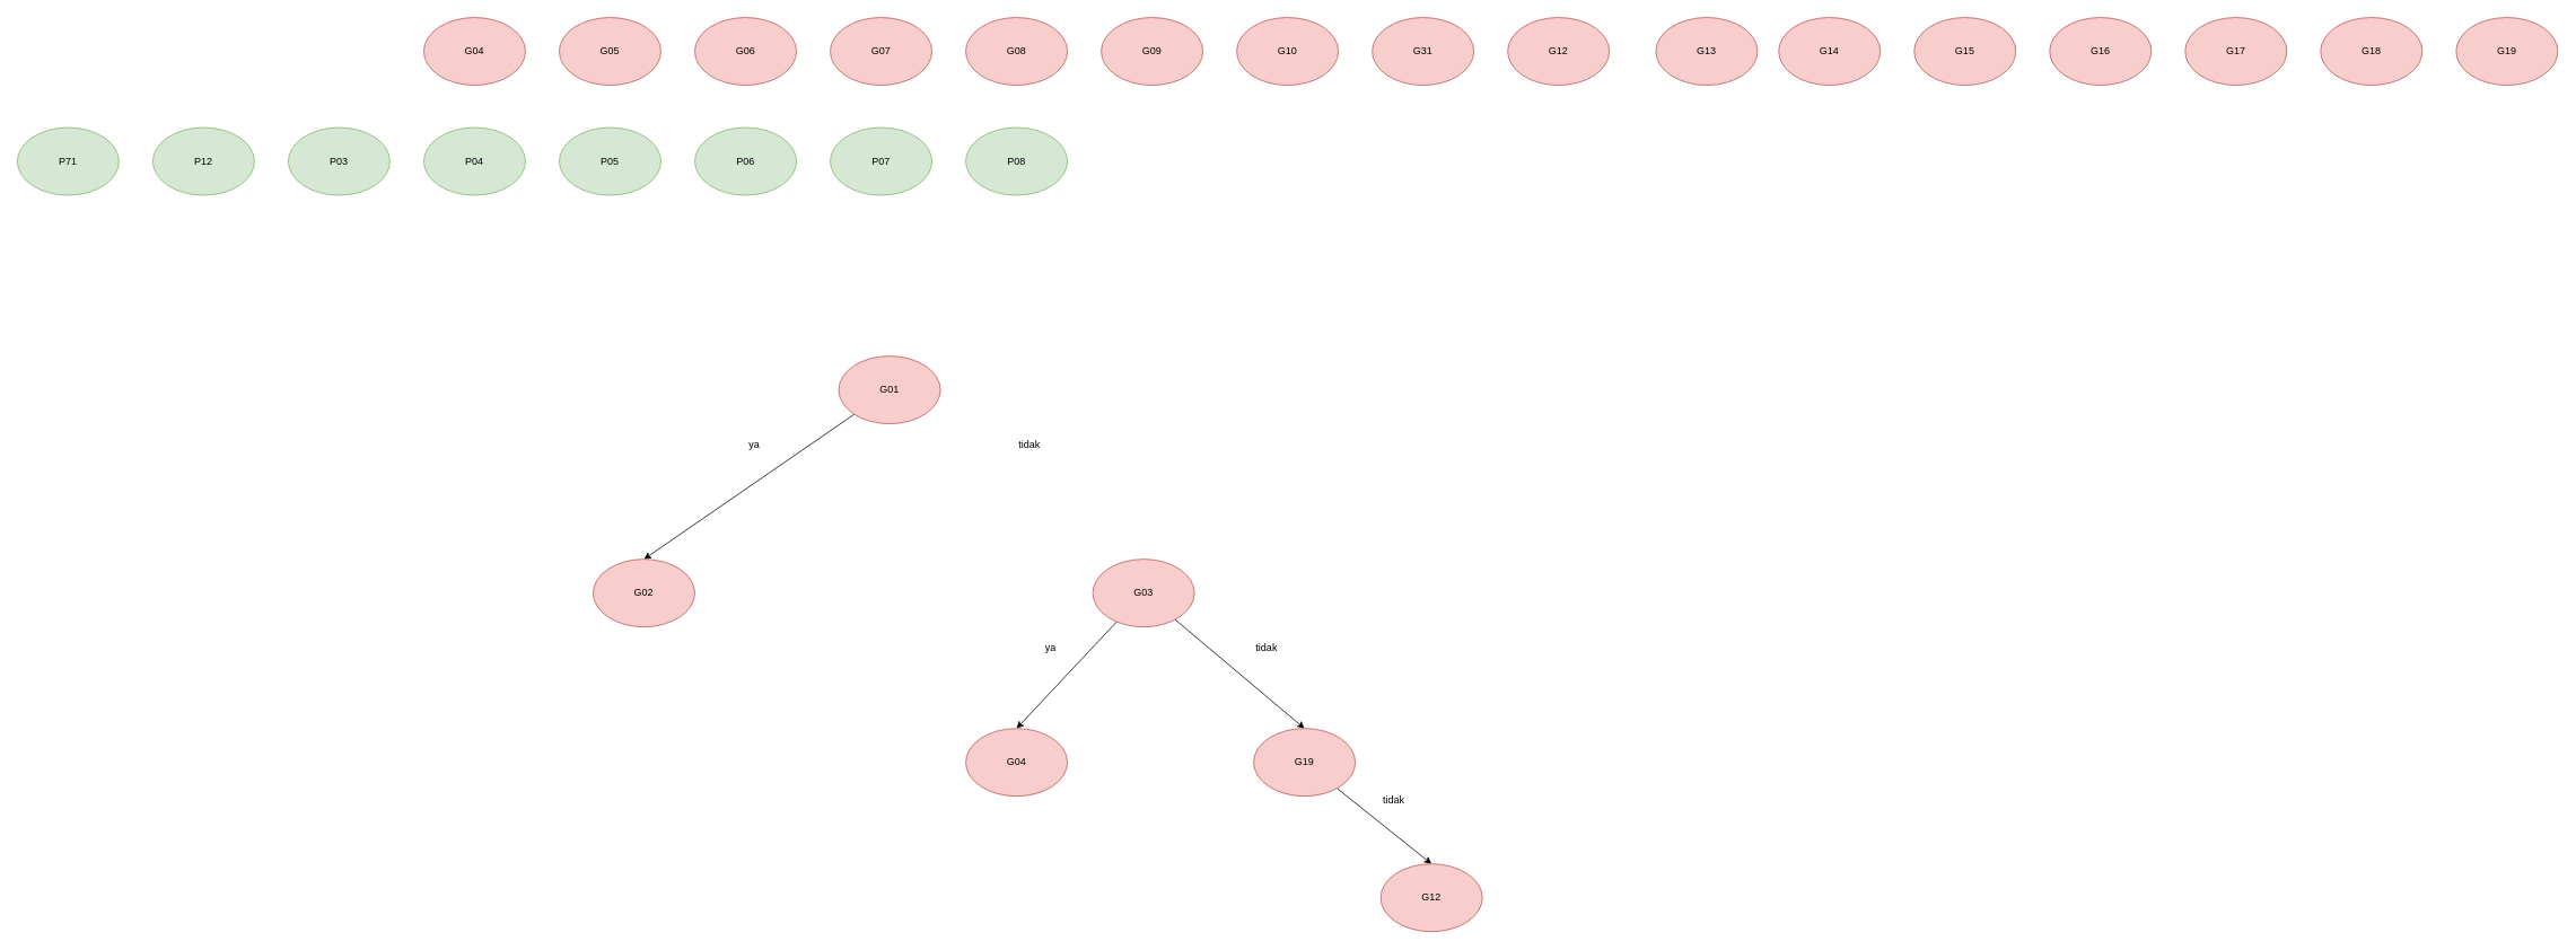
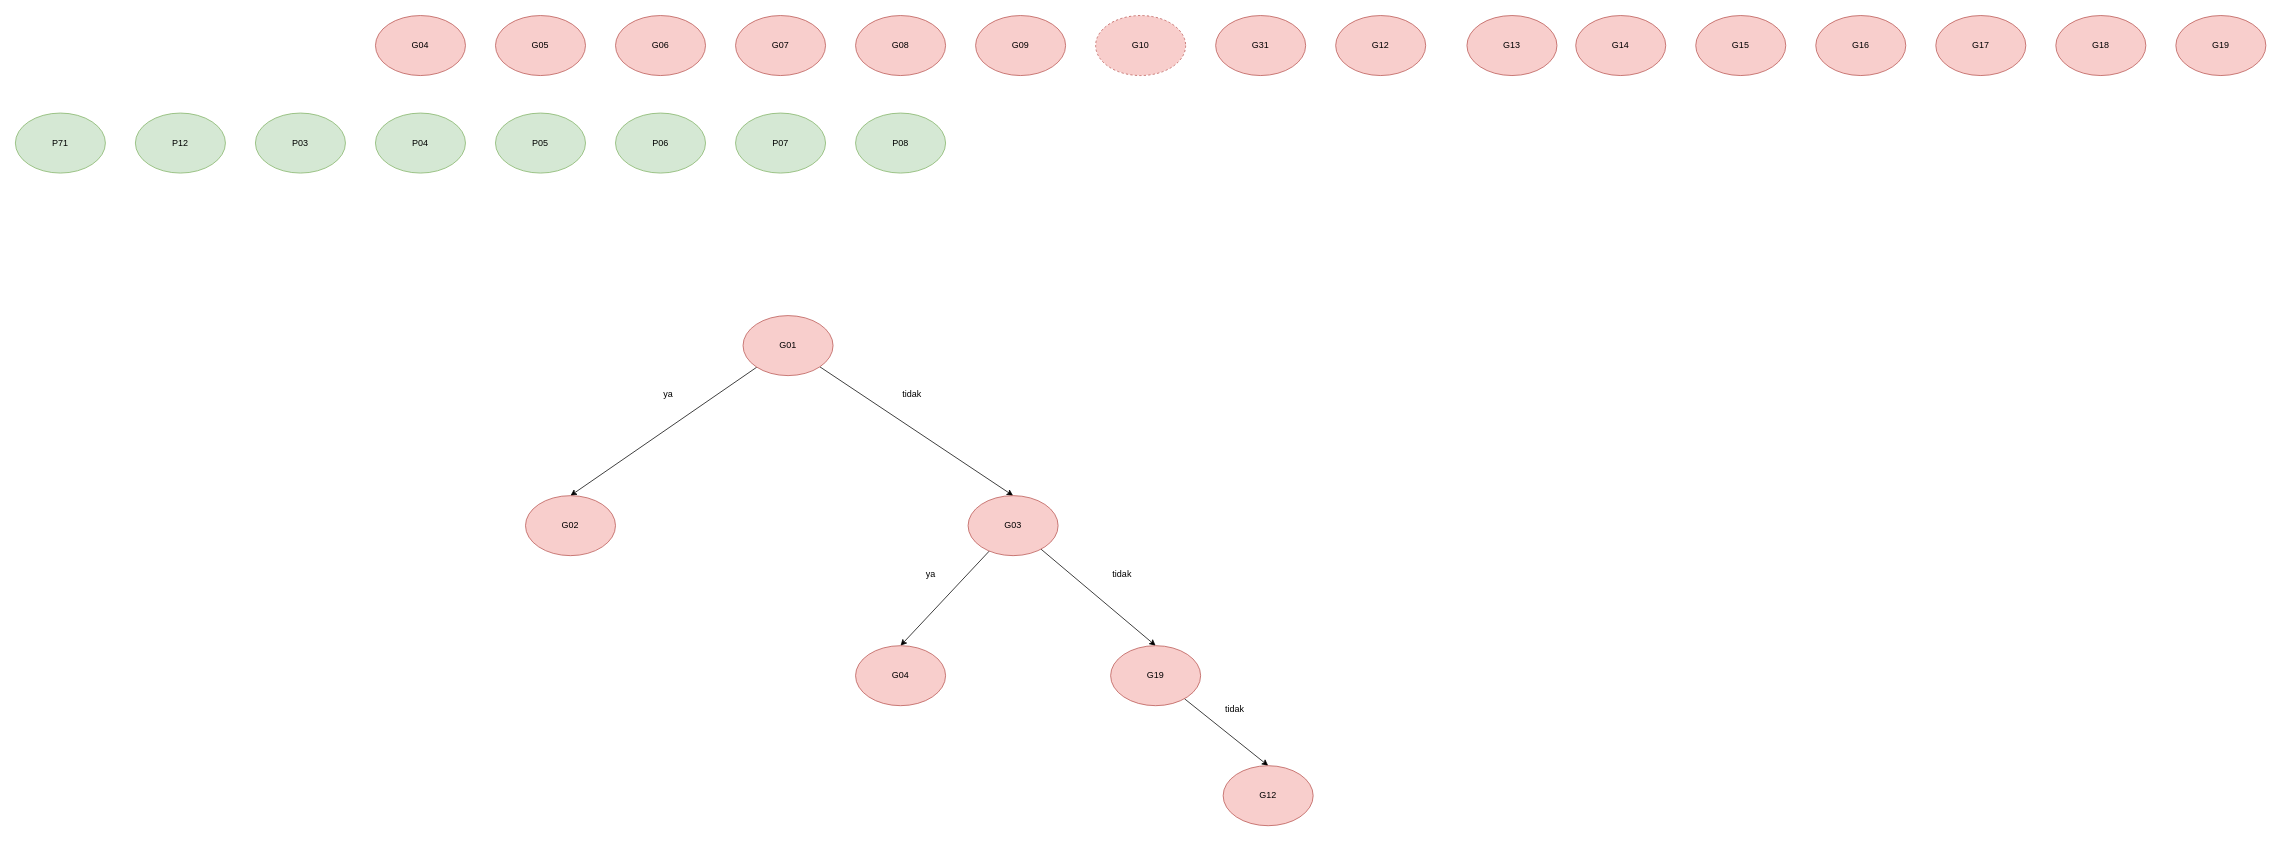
  <mxCell id="0" />
  <mxCell id="1" parent="0" />
  <mxCell id="2" style="edgeStyle=none;rounded=0;orthogonalLoop=1;jettySize=auto;html=1;entryX=0.5;entryY=0;entryDx=0;entryDy=0;" edge="1" parent="1" source="4" target="5"><mxGeometry relative="1" as="geometry" /></mxCell>
+ <mxCell id="3" style="edgeStyle=none;rounded=0;orthogonalLoop=1;jettySize=auto;html=1;entryX=0.5;entryY=0;entryDx=0;entryDy=0;" edge="1" parent="1" source="4" target="8"><mxGeometry relative="1" as="geometry" /></mxCell>
  <mxCell id="4" value="G01" style="ellipse;whiteSpace=wrap;html=1;fillColor=#f8cecc;strokeColor=#b85450;" vertex="1" parent="1"><mxGeometry x="990" y="420" width="120" height="80" as="geometry" /></mxCell>
  <mxCell id="5" value="G02" style="ellipse;whiteSpace=wrap;html=1;fillColor=#f8cecc;strokeColor=#b85450;" vertex="1" parent="1"><mxGeometry x="700" y="660" width="120" height="80" as="geometry" /></mxCell>
  <mxCell id="6" style="edgeStyle=none;rounded=0;orthogonalLoop=1;jettySize=auto;html=1;entryX=0.5;entryY=0;entryDx=0;entryDy=0;" edge="1" parent="1" source="8" target="35"><mxGeometry relative="1" as="geometry" /></mxCell>
  <mxCell id="7" style="edgeStyle=none;rounded=0;orthogonalLoop=1;jettySize=auto;html=1;entryX=0.5;entryY=0;entryDx=0;entryDy=0;" edge="1" parent="1" source="8" target="38"><mxGeometry relative="1" as="geometry" /></mxCell>
  <mxCell id="8" value="G03&lt;br&gt;" style="ellipse;whiteSpace=wrap;html=1;fillColor=#f8cecc;strokeColor=#b85450;" vertex="1" parent="1"><mxGeometry x="1290" y="660" width="120" height="80" as="geometry" /></mxCell>
  <mxCell id="9" value="G04" style="ellipse;whiteSpace=wrap;html=1;fillColor=#f8cecc;strokeColor=#b85450;" vertex="1" parent="1"><mxGeometry x="500" width="120" height="80" as="geometry" y="20" /></mxCell>
  <mxCell id="10" value="G05" style="ellipse;whiteSpace=wrap;html=1;fillColor=#f8cecc;strokeColor=#b85450;" vertex="1" parent="1"><mxGeometry x="660" width="120" height="80" as="geometry" y="20" /></mxCell>
  <mxCell id="11" value="G06" style="ellipse;whiteSpace=wrap;html=1;fillColor=#f8cecc;strokeColor=#b85450;" vertex="1" parent="1"><mxGeometry x="820" width="120" height="80" as="geometry" y="20" /></mxCell>
  <mxCell id="12" value="G07" style="ellipse;whiteSpace=wrap;html=1;fillColor=#f8cecc;strokeColor=#b85450;" vertex="1" parent="1"><mxGeometry x="980" width="120" height="80" as="geometry" y="20" /></mxCell>
  <mxCell id="13" value="G08" style="ellipse;whiteSpace=wrap;html=1;fillColor=#f8cecc;strokeColor=#b85450;" vertex="1" parent="1"><mxGeometry x="1140" width="120" height="80" as="geometry" y="20" /></mxCell>
  <mxCell id="14" value="G09" style="ellipse;whiteSpace=wrap;html=1;fillColor=#f8cecc;strokeColor=#b85450;" vertex="1" parent="1"><mxGeometry x="1300" width="120" height="80" as="geometry" y="20" /></mxCell>
- <mxCell id="15" value="G10" style="ellipse;whiteSpace=wrap;html=1;fillColor=#f8cecc;strokeColor=#b85450;" vertex="1" parent="1"><mxGeometry x="1460" width="120" height="80" as="geometry" y="20" /></mxCell>
+ <mxCell id="15" value="G10" style="ellipse;whiteSpace=wrap;html=1;fillColor=#f8cecc;strokeColor=#b85450;dashed=1;" vertex="1" parent="1"><mxGeometry x="1460" width="120" height="80" as="geometry" y="20" /></mxCell>
  <mxCell id="16" value="G31" style="ellipse;whiteSpace=wrap;html=1;fillColor=#f8cecc;strokeColor=#b85450;" vertex="1" parent="1"><mxGeometry x="1620" width="120" height="80" as="geometry" y="20" /></mxCell>
  <mxCell id="17" value="G12" style="ellipse;whiteSpace=wrap;html=1;fillColor=#f8cecc;strokeColor=#b85450;" vertex="1" parent="1"><mxGeometry x="1780" width="120" height="80" as="geometry" y="20" /></mxCell>
  <mxCell id="18" value="G13" style="ellipse;whiteSpace=wrap;html=1;fillColor=#f8cecc;strokeColor=#b85450;" vertex="1" parent="1"><mxGeometry x="1955" y="20" width="120" height="80" as="geometry" /></mxCell>
  <mxCell id="19" value="G14" style="ellipse;whiteSpace=wrap;html=1;fillColor=#f8cecc;strokeColor=#b85450;" vertex="1" parent="1"><mxGeometry x="2100" width="120" height="80" as="geometry" y="20" /></mxCell>
  <mxCell id="20" value="G15" style="ellipse;whiteSpace=wrap;html=1;fillColor=#f8cecc;strokeColor=#b85450;" vertex="1" parent="1"><mxGeometry x="2260" width="120" height="80" as="geometry" y="20" /></mxCell>
  <mxCell id="21" value="G16" style="ellipse;whiteSpace=wrap;html=1;fillColor=#f8cecc;strokeColor=#b85450;" vertex="1" parent="1"><mxGeometry x="2420" width="120" height="80" as="geometry" y="20" /></mxCell>
  <mxCell id="22" value="G17" style="ellipse;whiteSpace=wrap;html=1;fillColor=#f8cecc;strokeColor=#b85450;" vertex="1" parent="1"><mxGeometry x="2580" width="120" height="80" as="geometry" y="20" /></mxCell>
  <mxCell id="23" value="G18" style="ellipse;whiteSpace=wrap;html=1;fillColor=#f8cecc;strokeColor=#b85450;" vertex="1" parent="1"><mxGeometry x="2740" width="120" height="80" as="geometry" y="20" /></mxCell>
  <mxCell id="24" value="G19" style="ellipse;whiteSpace=wrap;html=1;fillColor=#f8cecc;strokeColor=#b85450;" vertex="1" parent="1"><mxGeometry x="2900" width="120" height="80" as="geometry" y="20" /></mxCell>
  <mxCell id="25" value="P71" style="ellipse;whiteSpace=wrap;html=1;fillColor=#d5e8d4;strokeColor=#82b366;" vertex="1" parent="1"><mxGeometry y="150" width="120" height="80" as="geometry" x="20" /></mxCell>
  <mxCell id="26" value="P12" style="ellipse;whiteSpace=wrap;html=1;fillColor=#d5e8d4;strokeColor=#82b366;" vertex="1" parent="1"><mxGeometry x="180" y="150" width="120" height="80" as="geometry" /></mxCell>
  <mxCell id="27" value="P03" style="ellipse;whiteSpace=wrap;html=1;fillColor=#d5e8d4;strokeColor=#82b366;" vertex="1" parent="1"><mxGeometry x="340" y="150" width="120" height="80" as="geometry" /></mxCell>
  <mxCell id="28" value="P04" style="ellipse;whiteSpace=wrap;html=1;fillColor=#d5e8d4;strokeColor=#82b366;" vertex="1" parent="1"><mxGeometry x="500" y="150" width="120" height="80" as="geometry" /></mxCell>
  <mxCell id="29" value="P05" style="ellipse;whiteSpace=wrap;html=1;fillColor=#d5e8d4;strokeColor=#82b366;" vertex="1" parent="1"><mxGeometry x="660" y="150" width="120" height="80" as="geometry" /></mxCell>
  <mxCell id="30" value="P06" style="ellipse;whiteSpace=wrap;html=1;fillColor=#d5e8d4;strokeColor=#82b366;" vertex="1" parent="1"><mxGeometry x="820" y="150" width="120" height="80" as="geometry" /></mxCell>
  <mxCell id="31" value="P07" style="ellipse;whiteSpace=wrap;html=1;fillColor=#d5e8d4;strokeColor=#82b366;" vertex="1" parent="1"><mxGeometry x="980" y="150" width="120" height="80" as="geometry" /></mxCell>
  <mxCell id="32" value="P08" style="ellipse;whiteSpace=wrap;html=1;fillColor=#d5e8d4;strokeColor=#82b366;" vertex="1" parent="1"><mxGeometry x="1140" y="150" width="120" height="80" as="geometry" /></mxCell>
  <mxCell id="33" value="ya" style="text;html=1;align=center;verticalAlign=middle;resizable=0;points=[];autosize=1;strokeColor=none;fillColor=none;" vertex="1" parent="1"><mxGeometry x="870" y="510" width="40" height="30" as="geometry" /></mxCell>
  <mxCell id="34" value="tidak" style="text;html=1;align=center;verticalAlign=middle;resizable=0;points=[];autosize=1;strokeColor=none;fillColor=none;" vertex="1" parent="1"><mxGeometry x="1190" y="510" width="50" height="30" as="geometry" /></mxCell>
  <mxCell id="35" value="G04" style="ellipse;whiteSpace=wrap;html=1;fillColor=#f8cecc;strokeColor=#b85450;" vertex="1" parent="1"><mxGeometry x="1140" y="860" width="120" height="80" as="geometry" /></mxCell>
  <mxCell id="36" value="ya" style="text;html=1;align=center;verticalAlign=middle;resizable=0;points=[];autosize=1;strokeColor=none;fillColor=none;" vertex="1" parent="1"><mxGeometry x="1220" y="750" width="40" height="30" as="geometry" /></mxCell>
  <mxCell id="37" style="edgeStyle=none;rounded=0;orthogonalLoop=1;jettySize=auto;html=1;entryX=0.5;entryY=0;entryDx=0;entryDy=0;" edge="1" parent="1" source="38" target="40"><mxGeometry relative="1" as="geometry" /></mxCell>
  <mxCell id="38" value="G19" style="ellipse;whiteSpace=wrap;html=1;fillColor=#f8cecc;strokeColor=#b85450;" vertex="1" parent="1"><mxGeometry x="1480" y="860" width="120" height="80" as="geometry" /></mxCell>
  <mxCell id="39" value="tidak" style="text;html=1;align=center;verticalAlign=middle;resizable=0;points=[];autosize=1;strokeColor=none;fillColor=none;" vertex="1" parent="1"><mxGeometry x="1470" y="750" width="50" height="30" as="geometry" /></mxCell>
  <mxCell id="40" value="G12" style="ellipse;whiteSpace=wrap;html=1;fillColor=#f8cecc;strokeColor=#b85450;" vertex="1" parent="1"><mxGeometry x="1630" y="1020" width="120" height="80" as="geometry" /></mxCell>
  <mxCell id="41" value="tidak" style="text;html=1;align=center;verticalAlign=middle;resizable=0;points=[];autosize=1;strokeColor=none;fillColor=none;" vertex="1" parent="1"><mxGeometry x="1620" y="930" width="50" height="30" as="geometry" /></mxCell>
